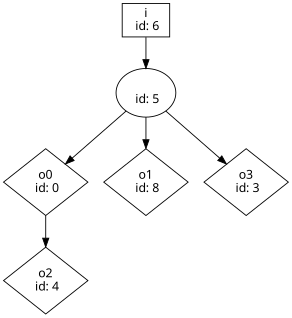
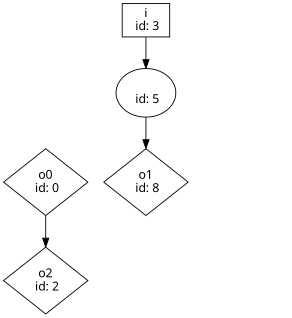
  digraph {
    fontname="Noto Sans"
    node [fontname="Noto Sans" shape=diamond]
    edge [fontname="Noto Sans"]
    n1 [label="o0\n id: 0"]
-   n2 [label="o2\n id: 4"]
+   n2 [label="o2\n id: 2"]
    n3 [label="o1\n id: 8"]
-   n4 [label="o3\n id: 3"]
    n5 [label="\n id: 5" shape=""]
-   n6 [label="i\n id: 6" shape=box]
+   n6 [label="i\n id: 3" shape=box]
    n1 -> n2
-   n5 -> n1
    n5 -> n3
-   n5 -> n4
    n6 -> n5
  }
